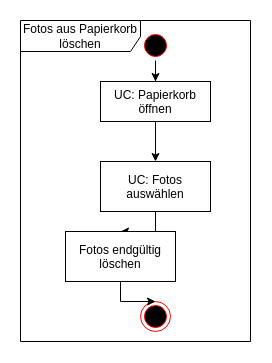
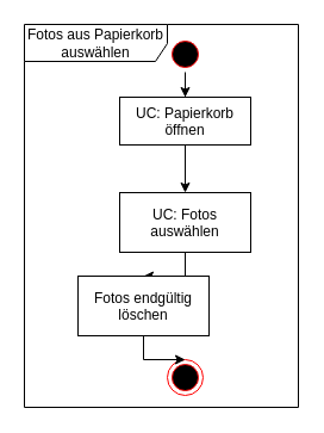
  <mxCell id="0" />
  <mxCell id="1" parent="0" />
  <mxCell id="2" style="edgeStyle=orthogonalEdgeStyle;rounded=0;orthogonalLoop=1;jettySize=auto;html=1;" edge="1" parent="1" source="3" target="11"><mxGeometry relative="1" as="geometry" /></mxCell>
  <mxCell id="3" value="" style="ellipse;shape=startState;fillColor=#000000;strokeColor=#ff0000;" vertex="1" parent="1"><mxGeometry x="140" y="30" width="30" height="30" as="geometry" /></mxCell>
  <mxCell id="4" style="edgeStyle=orthogonalEdgeStyle;rounded=0;orthogonalLoop=1;jettySize=auto;html=1;entryX=0.5;entryY=0;entryDx=0;entryDy=0;" edge="1" parent="1" source="5" target="9"><mxGeometry relative="1" as="geometry" /></mxCell>
  <mxCell id="5" value="UC: Fotos &#10;auswählen" style="" vertex="1" parent="1"><mxGeometry x="100" y="161" width="110" height="50" as="geometry" /></mxCell>
  <mxCell id="6" value="" style="ellipse;shape=endState;fillColor=#000000;strokeColor=#ff0000" vertex="1" parent="1"><mxGeometry x="140" y="301" width="30" height="30" as="geometry" /></mxCell>
- <mxCell id="7" value="Fotos aus Papierkorb löschen" style="shape=umlFrame;whiteSpace=wrap;html=1;pointerEvents=0;width=120;height=31;" vertex="1" parent="1"><mxGeometry x="20" y="20" width="230" height="321" as="geometry" /></mxCell>
+ <mxCell id="7" value="Fotos aus Papierkorb auswählen" style="shape=umlFrame;whiteSpace=wrap;html=1;pointerEvents=0;width=120;height=31;" vertex="1" parent="1"><mxGeometry x="20" y="20" width="230" height="321" as="geometry" /></mxCell>
  <mxCell id="8" style="edgeStyle=orthogonalEdgeStyle;rounded=0;orthogonalLoop=1;jettySize=auto;html=1;" edge="1" parent="1" source="9" target="6"><mxGeometry relative="1" as="geometry"><mxPoint x="154.995" y="260" as="targetPoint" /></mxGeometry></mxCell>
  <mxCell id="9" value="Fotos endgültig &#10;löschen" style="" vertex="1" parent="1"><mxGeometry x="65" y="231" width="110" height="50" as="geometry" /></mxCell>
  <mxCell id="10" style="edgeStyle=orthogonalEdgeStyle;rounded=0;orthogonalLoop=1;jettySize=auto;html=1;" edge="1" parent="1" source="11" target="5"><mxGeometry relative="1" as="geometry" /></mxCell>
  <mxCell id="11" value="UC: Papierkorb &#10;öffnen" style="" vertex="1" parent="1"><mxGeometry x="100" y="81" width="110" height="40" as="geometry" /></mxCell>
